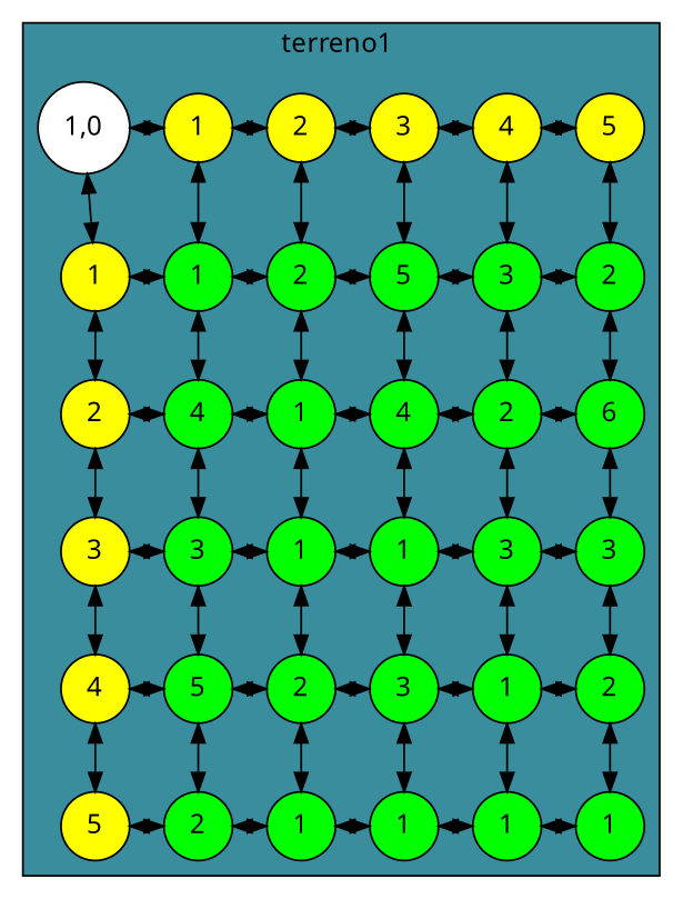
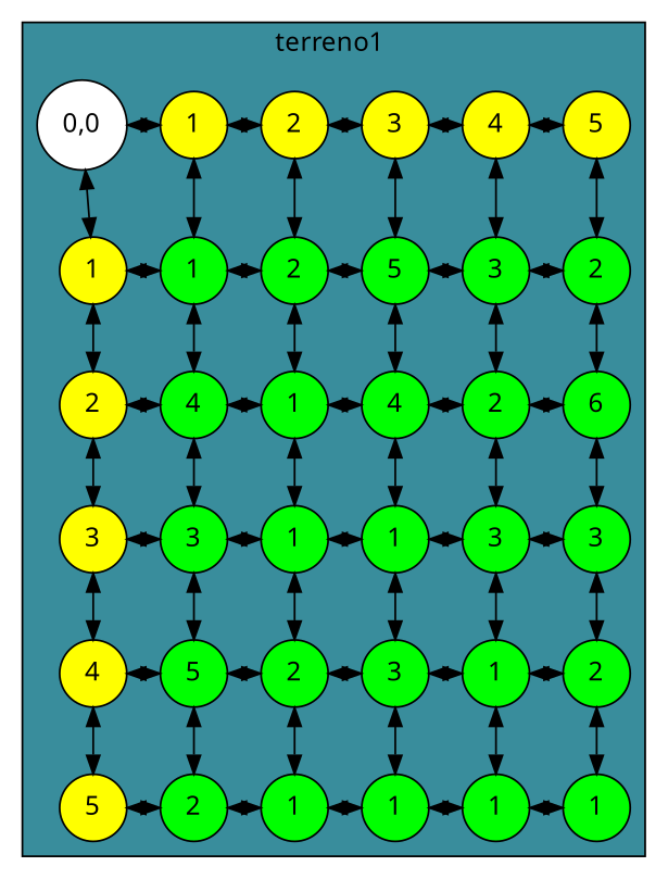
  digraph {
    fontname="Noto Sans"
    node [fillcolor=green shape=circle style=filled fontname="Noto Sans" group=2]
    edge [dir=both fontname="Noto Sans"]
-   n1 [fillcolor=white label="1,0" group=""]
+   n1 [fillcolor=white label="0,0" group=""]
    n2 [fillcolor=yellow label=1]
    n3 [fillcolor=yellow group=3 label=2]
    n4 [fillcolor=yellow group=4 label=3]
    n5 [fillcolor=yellow group=5 label=4]
    n6 [fillcolor=yellow group=6 label=5]
    n7 [fillcolor=yellow group=1 label=1]
    n8 [label=1]
    n9 [group=3 label=2]
    n10 [group=4 label=5]
    n11 [group=5 label=3]
    n12 [group=6 label=2]
    n13 [fillcolor=yellow group=1 label=2]
    n14 [label=4]
    n15 [group=3 label=1]
    n16 [group=4 label=4]
    n17 [group=5 label=2]
    n18 [group=6 label=6]
    n19 [fillcolor=yellow group=1 label=3]
    n20 [label=3]
    n21 [group=3 label=1]
    n22 [group=4 label=1]
    n23 [group=5 label=3]
    n24 [group=6 label=3]
    n25 [fillcolor=yellow group=1 label=4]
    n26 [label=5]
    n27 [group=3 label=2]
    n28 [group=4 label=3]
    n29 [group=5 label=1]
    n30 [group=6 label=2]
    n31 [fillcolor=yellow group=1 label=5]
    n32 [label=2]
    n33 [group=3 label=1]
    n34 [group=4 label=1]
    n35 [group=5 label=1]
    n36 [group=6 label=1]
    subgraph cluster_1 {
      bgcolor="#398D9C"
      label="terreno1 "
      subgraph sub_2 {
        bgcolor="#398D9C"
        label="terreno1 "
        rank=same
        n1
        n2
        n3
        n4
        n5
        n6
      }
      subgraph sub_3 {
        bgcolor="#398D9C"
        label="terreno1 "
        rank=same
        n7
        n8
        n9
        n10
        n11
        n12
      }
      subgraph sub_4 {
        bgcolor="#398D9C"
        label="terreno1 "
        rank=same
        n13
        n14
        n15
        n16
        n17
        n18
      }
      subgraph sub_5 {
        bgcolor="#398D9C"
        label="terreno1 "
        rank=same
        n19
        n20
        n21
        n22
        n23
        n24
      }
      subgraph sub_6 {
        bgcolor="#398D9C"
        label="terreno1 "
        rank=same
        n25
        n26
        n27
        n28
        n29
        n30
      }
      subgraph sub_7 {
        bgcolor="#398D9C"
        label="terreno1 "
        rank=same
        n31
        n32
        n33
        n34
        n35
        n36
      }
    }
    n1 -> n2
    n1 -> n7
    n2 -> n3
    n2 -> n8
    n3 -> n4
    n3 -> n9
    n4 -> n5
    n4 -> n10
    n5 -> n6
    n5 -> n11
    n6 -> n12
    n7 -> n8
    n7 -> n13
    n8 -> n9
    n8 -> n14
    n9 -> n10
    n9 -> n15
    n10 -> n11
    n10 -> n16
    n11 -> n12
    n11 -> n17
    n12 -> n18
    n13 -> n14
    n13 -> n19
    n14 -> n15
    n14 -> n20
    n15 -> n16
    n15 -> n21
    n16 -> n17
    n16 -> n22
    n17 -> n18
    n17 -> n23
    n18 -> n24
    n19 -> n20
    n19 -> n25
    n20 -> n21
    n20 -> n26
    n21 -> n22
    n21 -> n27
    n22 -> n23
    n22 -> n28
    n23 -> n24
    n23 -> n29
    n24 -> n30
    n25 -> n26
    n25 -> n31
    n26 -> n27
    n26 -> n32
    n27 -> n28
    n27 -> n33
    n28 -> n29
    n28 -> n34
    n29 -> n30
    n29 -> n35
    n30 -> n36
    n31 -> n32
    n32 -> n33
    n33 -> n34
    n34 -> n35
    n35 -> n36
  }
